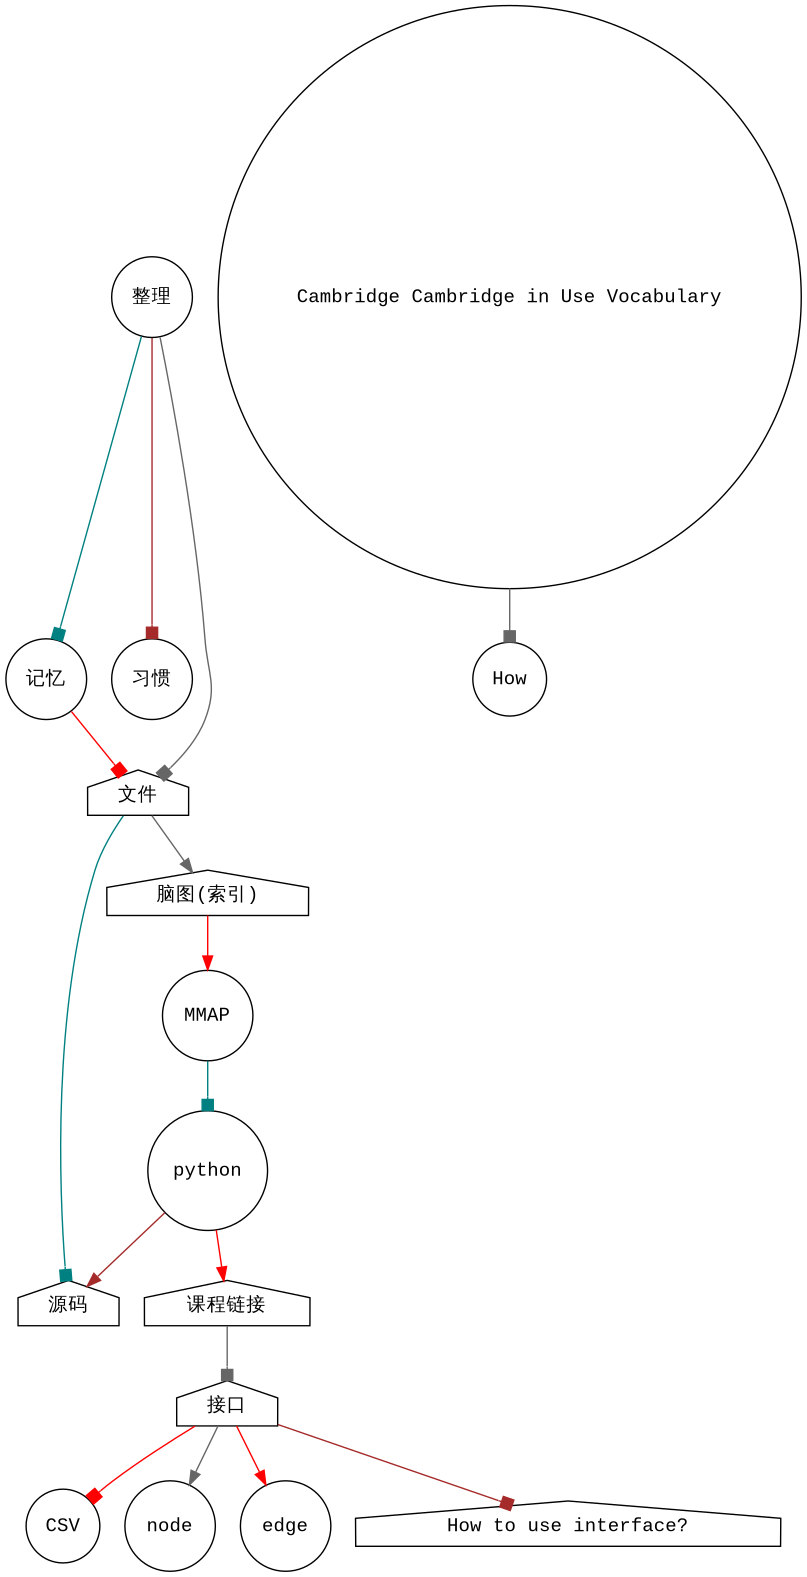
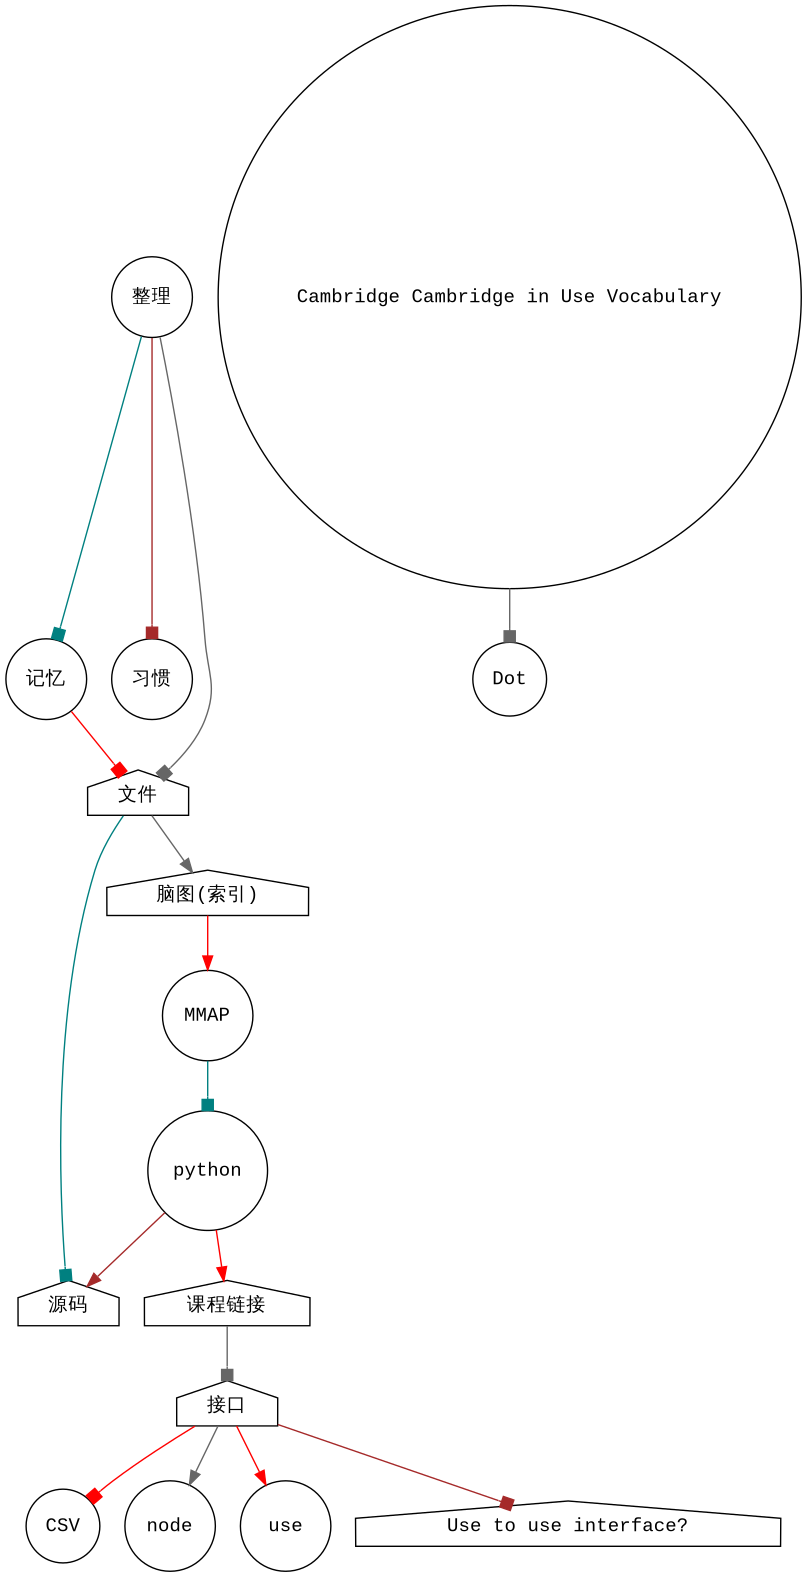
  strict digraph {
    fontname="Liberation Mono"
    node [fontname="Liberation Mono" shape=circle]
    edge [arrowhead=box color=gray40 fontname="Liberation Mono"]
    "整理"
    "记忆"
    "习惯"
    "文件" [shape=house]
    "源码" [shape=house]
    "脑图(索引)" [shape=house]
    MMAP
    python
    "课程链接" [shape=house]
    "接口" [shape=house]
    CSV
    "node"
-   "edge"
-   "How to use interface?" [shape=house]
+   "edge" [label=use]
+   "How to use interface?" [shape=house label="Use to use interface?"]
    n15 [label="Cambridge Cambridge in Use Vocabulary"]
-   Dot [label=How]
+   Dot
    "整理" -> "记忆" [color=teal]
    "整理" -> "习惯" [color=brown]
    "整理" -> "文件"
    "记忆" -> "文件" [color=red]
    "文件" -> "源码" [color=teal]
    "文件" -> "脑图(索引)" [arrowhead=normal]
    "脑图(索引)" -> MMAP [arrowhead=normal color=red]
    MMAP -> python [color=teal]
    python -> "源码" [arrowhead=normal color=brown]
    python -> "课程链接" [arrowhead=normal color=red]
    "课程链接" -> "接口"
    "接口" -> CSV [color=red]
    "接口" -> "node" [arrowhead=normal]
    "接口" -> "edge" [arrowhead=normal color=red]
    "接口" -> "How to use interface?" [color=brown]
    n15 -> Dot
  }
